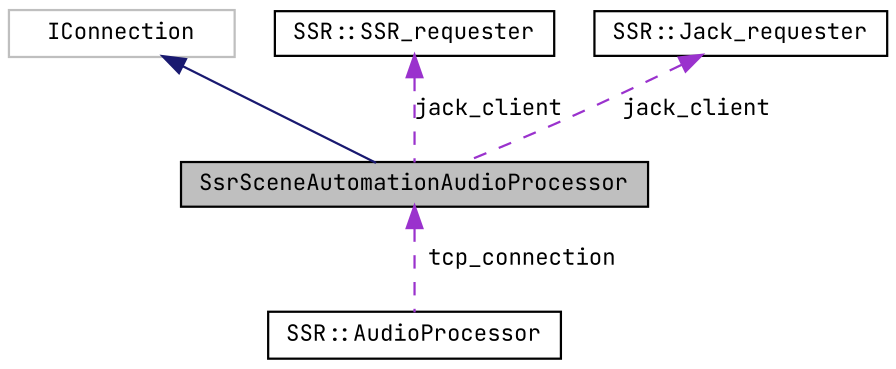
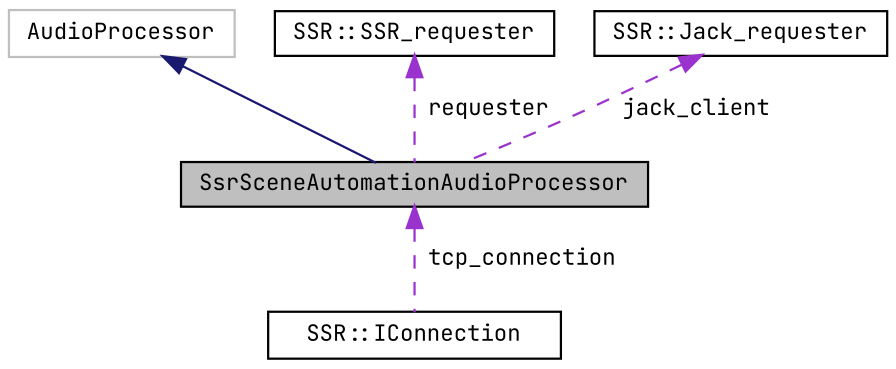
  digraph {
    fontname="JetBrains Mono"
    node [color=black fillcolor=white fontname="JetBrains Mono" fontsize=10 shape=record style=filled]
    edge [color=darkorchid3 dir=back fontname="JetBrains Mono" fontsize=10 labelfontname=Helvetica labelfontsize=10 style=dashed]
    n1 [fillcolor=grey75 fontcolor=black height=0.2 label=SsrSceneAutomationAudioProcessor width=0.4]
-   n2 [height=0.2 label="SSR::AudioProcessor" width=0.4]
-   n3 [color=grey75 height=0.2 label=IConnection width=0.4]
+   n2 [height=0.2 label="SSR::IConnection" width=0.4]
+   n3 [color=grey75 height=0.2 label=AudioProcessor width=0.4]
    n4 [height=0.2 label="SSR::SSR_requester" width=0.4]
    n5 [height=0.2 label="SSR::Jack_requester" width=0.4]
    n1 -> n2 [label=" tcp_connection"]
    n3 -> n1 [color=midnightblue style=solid]
-   n4 -> n1 [label=" jack_client"]
+   n4 -> n1 [label=" requester"]
    n5 -> n1 [label=" jack_client"]
  }
